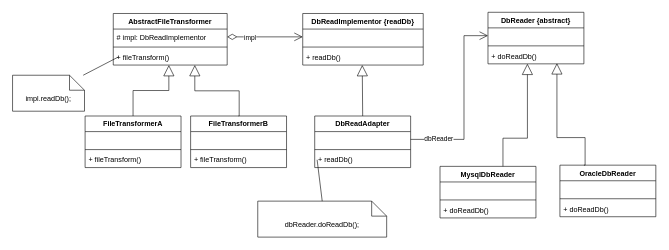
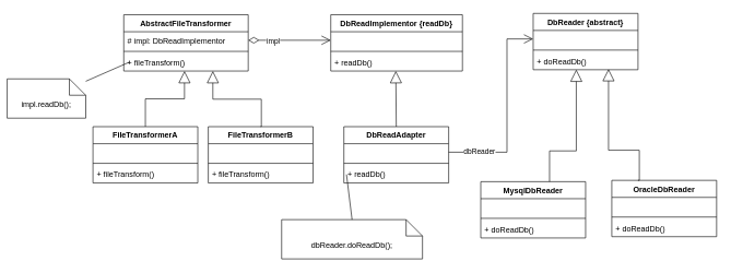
  <mxCell id="0" />
  <mxCell id="1" parent="0" />
  <mxCell id="2" value="AbstractFileTransformer" style="swimlane;fontStyle=1;align=center;verticalAlign=top;childLayout=stackLayout;horizontal=1;startSize=26;horizontalStack=0;resizeParent=1;resizeParentMax=0;resizeLast=0;collapsible=1;marginBottom=0;" vertex="1" parent="1"><mxGeometry x="188" y="22" width="190" height="86" as="geometry"><mxRectangle x="50" y="161" width="171" height="26" as="alternateBounds" /></mxGeometry></mxCell>
  <mxCell id="3" value="# impl: DbReadImplementor" style="text;strokeColor=none;fillColor=none;align=left;verticalAlign=top;spacingLeft=4;spacingRight=4;overflow=hidden;rotatable=0;points=[[0,0.5],[1,0.5]];portConstraint=eastwest;" vertex="1" parent="2"><mxGeometry y="26" width="190" height="26" as="geometry" /></mxCell>
  <mxCell id="4" value="" style="line;strokeWidth=1;fillColor=none;align=left;verticalAlign=middle;spacingTop=-1;spacingLeft=3;spacingRight=3;rotatable=0;labelPosition=right;points=[];portConstraint=eastwest;" vertex="1" parent="2"><mxGeometry y="52" width="190" height="8" as="geometry" /></mxCell>
  <mxCell id="5" value="+ fileTransform()" style="text;strokeColor=none;fillColor=none;align=left;verticalAlign=top;spacingLeft=4;spacingRight=4;overflow=hidden;rotatable=0;points=[[0,0.5],[1,0.5]];portConstraint=eastwest;" vertex="1" parent="2"><mxGeometry y="60" width="190" height="26" as="geometry" /></mxCell>
  <mxCell id="6" value="DbReadImplementor {readDb}" style="swimlane;fontStyle=1;align=center;verticalAlign=top;childLayout=stackLayout;horizontal=1;startSize=26;horizontalStack=0;resizeParent=1;resizeParentMax=0;resizeLast=0;collapsible=1;marginBottom=0;" vertex="1" parent="1"><mxGeometry x="504" y="22" width="201" height="86" as="geometry" /></mxCell>
  <mxCell id="7" value=" " style="text;strokeColor=none;fillColor=none;align=left;verticalAlign=top;spacingLeft=4;spacingRight=4;overflow=hidden;rotatable=0;points=[[0,0.5],[1,0.5]];portConstraint=eastwest;" vertex="1" parent="6"><mxGeometry y="26" width="201" height="26" as="geometry" /></mxCell>
  <mxCell id="8" value="" style="line;strokeWidth=1;fillColor=none;align=left;verticalAlign=middle;spacingTop=-1;spacingLeft=3;spacingRight=3;rotatable=0;labelPosition=right;points=[];portConstraint=eastwest;" vertex="1" parent="6"><mxGeometry y="52" width="201" height="8" as="geometry" /></mxCell>
  <mxCell id="9" value="+ readDb()" style="text;strokeColor=none;fillColor=none;align=left;verticalAlign=top;spacingLeft=4;spacingRight=4;overflow=hidden;rotatable=0;points=[[0,0.5],[1,0.5]];portConstraint=eastwest;" vertex="1" parent="6"><mxGeometry y="60" width="201" height="26" as="geometry" /></mxCell>
  <mxCell id="10" value="" style="endArrow=open;html=1;endSize=12;startArrow=diamondThin;startSize=14;startFill=0;edgeStyle=orthogonalEdgeStyle;align=left;verticalAlign=bottom;rounded=0;exitX=1;exitY=0.5;exitDx=0;exitDy=0;entryX=0;entryY=0.5;entryDx=0;entryDy=0;" edge="1" parent="1" source="3" target="7"><mxGeometry x="-1" y="3" relative="1" as="geometry"><mxPoint x="500" y="59" as="sourcePoint" /><mxPoint x="574" y="61" as="targetPoint" /></mxGeometry></mxCell>
  <mxCell id="11" value="impl" style="edgeLabel;html=1;align=center;verticalAlign=middle;resizable=0;points=[];" vertex="1" connectable="0" parent="10"><mxGeometry x="-0.69" y="3" relative="1" as="geometry"><mxPoint x="17" y="3" as="offset" /></mxGeometry></mxCell>
  <mxCell id="12" value="FileTransformerA" style="swimlane;fontStyle=1;align=center;verticalAlign=top;childLayout=stackLayout;horizontal=1;startSize=26;horizontalStack=0;resizeParent=1;resizeParentMax=0;resizeLast=0;collapsible=1;marginBottom=0;" vertex="1" parent="1"><mxGeometry x="141" y="193" width="160" height="86" as="geometry" /></mxCell>
  <mxCell id="13" value=" " style="text;strokeColor=none;fillColor=none;align=left;verticalAlign=top;spacingLeft=4;spacingRight=4;overflow=hidden;rotatable=0;points=[[0,0.5],[1,0.5]];portConstraint=eastwest;" vertex="1" parent="12"><mxGeometry y="26" width="160" height="26" as="geometry" /></mxCell>
  <mxCell id="14" value="" style="line;strokeWidth=1;fillColor=none;align=left;verticalAlign=middle;spacingTop=-1;spacingLeft=3;spacingRight=3;rotatable=0;labelPosition=right;points=[];portConstraint=eastwest;" vertex="1" parent="12"><mxGeometry y="52" width="160" height="8" as="geometry" /></mxCell>
  <mxCell id="15" value="+ fileTransform()" style="text;strokeColor=none;fillColor=none;align=left;verticalAlign=top;spacingLeft=4;spacingRight=4;overflow=hidden;rotatable=0;points=[[0,0.5],[1,0.5]];portConstraint=eastwest;" vertex="1" parent="12"><mxGeometry y="60" width="160" height="26" as="geometry" /></mxCell>
  <mxCell id="16" value="FileTransformerB" style="swimlane;fontStyle=1;align=center;verticalAlign=top;childLayout=stackLayout;horizontal=1;startSize=26;horizontalStack=0;resizeParent=1;resizeParentMax=0;resizeLast=0;collapsible=1;marginBottom=0;" vertex="1" parent="1"><mxGeometry x="317" y="193" width="160" height="86" as="geometry" /></mxCell>
  <mxCell id="17" value=" " style="text;strokeColor=none;fillColor=none;align=left;verticalAlign=top;spacingLeft=4;spacingRight=4;overflow=hidden;rotatable=0;points=[[0,0.5],[1,0.5]];portConstraint=eastwest;" vertex="1" parent="16"><mxGeometry y="26" width="160" height="26" as="geometry" /></mxCell>
  <mxCell id="18" value="" style="line;strokeWidth=1;fillColor=none;align=left;verticalAlign=middle;spacingTop=-1;spacingLeft=3;spacingRight=3;rotatable=0;labelPosition=right;points=[];portConstraint=eastwest;" vertex="1" parent="16"><mxGeometry y="52" width="160" height="8" as="geometry" /></mxCell>
  <mxCell id="19" value="+ fileTransform()" style="text;strokeColor=none;fillColor=none;align=left;verticalAlign=top;spacingLeft=4;spacingRight=4;overflow=hidden;rotatable=0;points=[[0,0.5],[1,0.5]];portConstraint=eastwest;" vertex="1" parent="16"><mxGeometry y="60" width="160" height="26" as="geometry" /></mxCell>
  <mxCell id="20" value="" style="endArrow=block;endSize=16;endFill=0;html=1;rounded=0;elbow=vertical;exitX=0.5;exitY=0;exitDx=0;exitDy=0;entryX=0.488;entryY=1;entryDx=0;entryDy=0;entryPerimeter=0;edgeStyle=orthogonalEdgeStyle;" edge="1" parent="1" source="12" target="5"><mxGeometry width="160" relative="1" as="geometry"><mxPoint x="220" y="165" as="sourcePoint" /><mxPoint x="380" y="165" as="targetPoint" /></mxGeometry></mxCell>
  <mxCell id="21" value="" style="endArrow=block;endSize=16;endFill=0;html=1;rounded=0;exitX=0.5;exitY=0;exitDx=0;exitDy=0;edgeStyle=orthogonalEdgeStyle;" edge="1" parent="1" source="16"><mxGeometry width="160" relative="1" as="geometry"><mxPoint x="398" y="191" as="sourcePoint" /><mxPoint x="324" y="108" as="targetPoint" /><Array as="points"><mxPoint x="398" y="193" /><mxPoint x="398" y="151" /><mxPoint x="324" y="151" /></Array></mxGeometry></mxCell>
- <mxCell id="22" value="impl.readDb();" style="shape=note2;boundedLbl=1;whiteSpace=wrap;html=1;size=25;verticalAlign=top;align=center;" vertex="1" parent="1"><mxGeometry x="20" y="125" width="120" height="60" as="geometry" /></mxCell>
+ <mxCell id="22" value="impl.readDb();" style="shape=note2;boundedLbl=1;whiteSpace=wrap;html=1;size=25;verticalAlign=top;align=center;" vertex="1" parent="1"><mxGeometry x="10" y="120" width="120" height="60" as="geometry" /></mxCell>
  <mxCell id="23" value="" style="endArrow=none;html=1;rounded=0;entryX=0.05;entryY=0.462;entryDx=0;entryDy=0;entryPerimeter=0;" edge="1" parent="1" source="22" target="5"><mxGeometry relative="1" as="geometry"><mxPoint x="86" y="-67" as="sourcePoint" /><mxPoint x="86" y="-67" as="targetPoint" /></mxGeometry></mxCell>
  <mxCell id="24" value="DbReadAdapter" style="swimlane;fontStyle=1;align=center;verticalAlign=top;childLayout=stackLayout;horizontal=1;startSize=26;horizontalStack=0;resizeParent=1;resizeParentMax=0;resizeLast=0;collapsible=1;marginBottom=0;" vertex="1" parent="1"><mxGeometry x="524" y="193" width="160" height="86" as="geometry" /></mxCell>
  <mxCell id="25" value=" " style="text;strokeColor=none;fillColor=none;align=left;verticalAlign=top;spacingLeft=4;spacingRight=4;overflow=hidden;rotatable=0;points=[[0,0.5],[1,0.5]];portConstraint=eastwest;" vertex="1" parent="24"><mxGeometry y="26" width="160" height="26" as="geometry" /></mxCell>
  <mxCell id="26" value="" style="line;strokeWidth=1;fillColor=none;align=left;verticalAlign=middle;spacingTop=-1;spacingLeft=3;spacingRight=3;rotatable=0;labelPosition=right;points=[];portConstraint=eastwest;" vertex="1" parent="24"><mxGeometry y="52" width="160" height="8" as="geometry" /></mxCell>
  <mxCell id="27" value="+ readDb()" style="text;strokeColor=none;fillColor=none;align=left;verticalAlign=top;spacingLeft=4;spacingRight=4;overflow=hidden;rotatable=0;points=[[0,0.5],[1,0.5]];portConstraint=eastwest;" vertex="1" parent="24"><mxGeometry y="60" width="160" height="26" as="geometry" /></mxCell>
  <mxCell id="28" value="" style="endArrow=block;endSize=16;endFill=0;html=1;rounded=0;exitX=0.5;exitY=0;exitDx=0;exitDy=0;entryX=0.494;entryY=1;entryDx=0;entryDy=0;entryPerimeter=0;" edge="1" parent="1" source="24" target="9"><mxGeometry width="160" relative="1" as="geometry"><mxPoint x="681" y="172" as="sourcePoint" /><mxPoint x="654" y="111" as="targetPoint" /></mxGeometry></mxCell>
  <mxCell id="29" value="DbReader {abstract}" style="swimlane;fontStyle=1;align=center;verticalAlign=top;childLayout=stackLayout;horizontal=1;startSize=26;horizontalStack=0;resizeParent=1;resizeParentMax=0;resizeLast=0;collapsible=1;marginBottom=0;" vertex="1" parent="1"><mxGeometry x="813" y="20" width="160" height="86" as="geometry" /></mxCell>
  <mxCell id="30" value=" " style="text;strokeColor=none;fillColor=none;align=left;verticalAlign=top;spacingLeft=4;spacingRight=4;overflow=hidden;rotatable=0;points=[[0,0.5],[1,0.5]];portConstraint=eastwest;" vertex="1" parent="29"><mxGeometry y="26" width="160" height="26" as="geometry" /></mxCell>
  <mxCell id="31" value="" style="line;strokeWidth=1;fillColor=none;align=left;verticalAlign=middle;spacingTop=-1;spacingLeft=3;spacingRight=3;rotatable=0;labelPosition=right;points=[];portConstraint=eastwest;" vertex="1" parent="29"><mxGeometry y="52" width="160" height="8" as="geometry" /></mxCell>
  <mxCell id="32" value="+ doReadDb()" style="text;strokeColor=none;fillColor=none;align=left;verticalAlign=top;spacingLeft=4;spacingRight=4;overflow=hidden;rotatable=0;points=[[0,0.5],[1,0.5]];portConstraint=eastwest;" vertex="1" parent="29"><mxGeometry y="60" width="160" height="26" as="geometry" /></mxCell>
  <mxCell id="33" value="dbReader.doReadDb();" style="shape=note2;boundedLbl=1;whiteSpace=wrap;html=1;size=25;verticalAlign=top;align=center;" vertex="1" parent="1"><mxGeometry x="429" y="335" width="215" height="60" as="geometry" /></mxCell>
  <mxCell id="34" value="" style="endArrow=open;endFill=1;endSize=12;html=1;rounded=0;exitX=1;exitY=0.5;exitDx=0;exitDy=0;edgeStyle=orthogonalEdgeStyle;entryX=0;entryY=0.5;entryDx=0;entryDy=0;" edge="1" parent="1" source="25" target="30"><mxGeometry width="160" relative="1" as="geometry"><mxPoint x="748" y="345" as="sourcePoint" /><mxPoint x="773" y="109" as="targetPoint" /><Array as="points"><mxPoint x="773" y="232" /><mxPoint x="773" y="59" /></Array></mxGeometry></mxCell>
  <mxCell id="35" value="dbReader" style="edgeLabel;html=1;align=center;verticalAlign=middle;resizable=0;points=[];" vertex="1" connectable="0" parent="34"><mxGeometry x="-0.827" relative="1" as="geometry"><mxPoint x="20" y="-1" as="offset" /></mxGeometry></mxCell>
  <mxCell id="36" value="" style="endArrow=none;html=1;rounded=0;exitX=0.5;exitY=0;exitDx=0;exitDy=0;exitPerimeter=0;entryX=0;entryY=0.5;entryDx=0;entryDy=0;" edge="1" parent="1" source="33"><mxGeometry relative="1" as="geometry"><mxPoint x="516" y="335" as="sourcePoint" /><mxPoint x="528" y="266" as="targetPoint" /></mxGeometry></mxCell>
  <mxCell id="37" value="MysqlDbReader" style="swimlane;fontStyle=1;align=center;verticalAlign=top;childLayout=stackLayout;horizontal=1;startSize=26;horizontalStack=0;resizeParent=1;resizeParentMax=0;resizeLast=0;collapsible=1;marginBottom=0;" vertex="1" parent="1"><mxGeometry x="733" y="277" width="160" height="86" as="geometry" /></mxCell>
  <mxCell id="38" value=" " style="text;strokeColor=none;fillColor=none;align=left;verticalAlign=top;spacingLeft=4;spacingRight=4;overflow=hidden;rotatable=0;points=[[0,0.5],[1,0.5]];portConstraint=eastwest;" vertex="1" parent="37"><mxGeometry y="26" width="160" height="26" as="geometry" /></mxCell>
  <mxCell id="39" value="" style="line;strokeWidth=1;fillColor=none;align=left;verticalAlign=middle;spacingTop=-1;spacingLeft=3;spacingRight=3;rotatable=0;labelPosition=right;points=[];portConstraint=eastwest;" vertex="1" parent="37"><mxGeometry y="52" width="160" height="8" as="geometry" /></mxCell>
  <mxCell id="40" value="+ doReadDb()" style="text;strokeColor=none;fillColor=none;align=left;verticalAlign=top;spacingLeft=4;spacingRight=4;overflow=hidden;rotatable=0;points=[[0,0.5],[1,0.5]];portConstraint=eastwest;" vertex="1" parent="37"><mxGeometry y="60" width="160" height="26" as="geometry" /></mxCell>
  <mxCell id="41" value="OracleDbReader" style="swimlane;fontStyle=1;align=center;verticalAlign=top;childLayout=stackLayout;horizontal=1;startSize=26;horizontalStack=0;resizeParent=1;resizeParentMax=0;resizeLast=0;collapsible=1;marginBottom=0;" vertex="1" parent="1"><mxGeometry x="933" y="275" width="160" height="86" as="geometry" /></mxCell>
  <mxCell id="42" value=" " style="text;strokeColor=none;fillColor=none;align=left;verticalAlign=top;spacingLeft=4;spacingRight=4;overflow=hidden;rotatable=0;points=[[0,0.5],[1,0.5]];portConstraint=eastwest;" vertex="1" parent="41"><mxGeometry y="26" width="160" height="26" as="geometry" /></mxCell>
  <mxCell id="43" value="" style="line;strokeWidth=1;fillColor=none;align=left;verticalAlign=middle;spacingTop=-1;spacingLeft=3;spacingRight=3;rotatable=0;labelPosition=right;points=[];portConstraint=eastwest;" vertex="1" parent="41"><mxGeometry y="52" width="160" height="8" as="geometry" /></mxCell>
  <mxCell id="44" value="+ doReadDb()" style="text;strokeColor=none;fillColor=none;align=left;verticalAlign=top;spacingLeft=4;spacingRight=4;overflow=hidden;rotatable=0;points=[[0,0.5],[1,0.5]];portConstraint=eastwest;" vertex="1" parent="41"><mxGeometry y="60" width="160" height="26" as="geometry" /></mxCell>
  <mxCell id="45" value="" style="endArrow=block;endSize=16;endFill=0;html=1;rounded=0;entryX=0.411;entryY=0.992;entryDx=0;entryDy=0;entryPerimeter=0;edgeStyle=orthogonalEdgeStyle;" edge="1" parent="1" target="32"><mxGeometry width="160" relative="1" as="geometry"><mxPoint x="838" y="277" as="sourcePoint" /><mxPoint x="1053" y="213" as="targetPoint" /><Array as="points"><mxPoint x="838" y="277" /><mxPoint x="838" y="230" /><mxPoint x="879" y="230" /></Array></mxGeometry></mxCell>
  <mxCell id="46" value="" style="endArrow=block;endSize=16;endFill=0;html=1;rounded=0;edgeStyle=orthogonalEdgeStyle;exitX=0.25;exitY=0;exitDx=0;exitDy=0;" edge="1" parent="1" source="41"><mxGeometry width="160" relative="1" as="geometry"><mxPoint x="975" y="264" as="sourcePoint" /><mxPoint x="928" y="105" as="targetPoint" /><Array as="points"><mxPoint x="975" y="275" /><mxPoint x="975" y="229" /><mxPoint x="928" y="229" /></Array></mxGeometry></mxCell>
